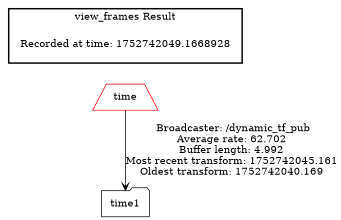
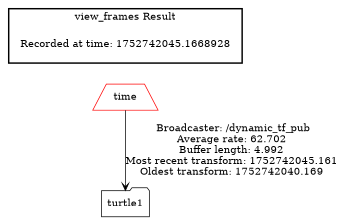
  digraph {
    node [color=red]
-   "Recorded at time: 1752742045.1668928" [shape=plaintext label="Recorded at time: 1752742049.1668928"]
+   "Recorded at time: 1752742045.1668928" [shape=plaintext]
    n2 [label=time shape=trapezium]
-   turtle1 [color=black shape=folder label=time1]
+   turtle1 [color=black shape=folder]
    subgraph cluster_1 {
      color=black
      label="view_frames Result"
      style=bold
      "Recorded at time: 1752742045.1668928"
    }
    "Recorded at time: 1752742045.1668928" -> n2 [style=invis]
    n2 -> turtle1 [arrowhead=vee label=" Broadcaster: /dynamic_tf_pub\nAverage rate: 62.702\nBuffer length: 4.992\nMost recent transform: 1752742045.161\nOldest transform: 1752742040.169\n"]
  }
